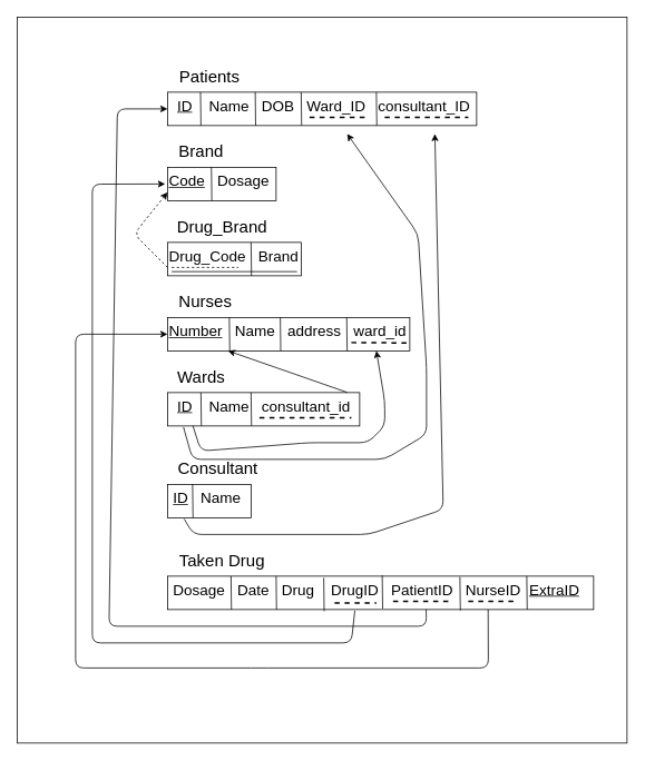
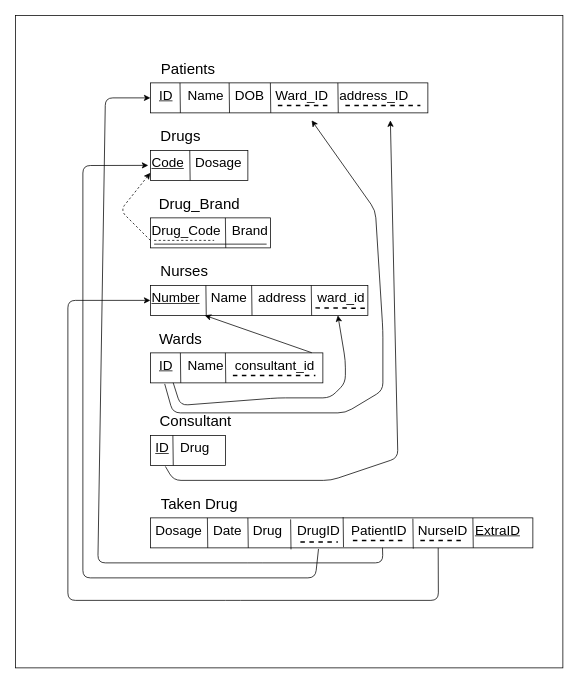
  <mxCell id="0" />
  <mxCell id="1" parent="0" />
  <mxCell id="2" value="" style="rounded=0;whiteSpace=wrap;html=1;" parent="1" vertex="1"><mxGeometry x="20" y="20" width="730" height="870" as="geometry" /></mxCell>
  <mxCell id="3" value="" style="rounded=0;whiteSpace=wrap;html=1;" parent="1" vertex="1"><mxGeometry x="200" y="110" width="370" height="40" as="geometry" /></mxCell>
  <mxCell id="4" value="Patients" style="text;html=1;align=center;verticalAlign=middle;resizable=0;points=[];autosize=1;fontSize=20;" parent="1" vertex="1"><mxGeometry x="200" y="70" width="100" height="40" as="geometry" /></mxCell>
- <mxCell id="5" value="Brand" style="text;html=1;align=center;verticalAlign=middle;resizable=0;points=[];autosize=1;fontSize=20;" parent="1" vertex="1"><mxGeometry x="200" y="160" width="80" height="40" as="geometry" /></mxCell>
+ <mxCell id="5" value="Drugs" style="text;html=1;align=center;verticalAlign=middle;resizable=0;points=[];autosize=1;fontSize=20;" parent="1" vertex="1"><mxGeometry x="200" y="160" width="80" height="40" as="geometry" /></mxCell>
  <mxCell id="6" value="Nurses" style="text;html=1;align=center;verticalAlign=middle;resizable=0;points=[];autosize=1;fontSize=20;" parent="1" vertex="1"><mxGeometry x="200" y="340" width="90" height="40" as="geometry" /></mxCell>
  <mxCell id="7" value="Wards" style="text;html=1;align=center;verticalAlign=middle;resizable=0;points=[];autosize=1;fontSize=20;" parent="1" vertex="1"><mxGeometry x="200" y="430" width="80" height="40" as="geometry" /></mxCell>
  <mxCell id="8" value="" style="rounded=0;whiteSpace=wrap;html=1;" parent="1" vertex="1"><mxGeometry x="200" y="200" width="130" height="40" as="geometry" /></mxCell>
  <mxCell id="9" value="" style="rounded=0;whiteSpace=wrap;html=1;" parent="1" vertex="1"><mxGeometry x="200" y="380" width="290" height="40" as="geometry" /></mxCell>
  <mxCell id="10" value="" style="rounded=0;whiteSpace=wrap;html=1;" parent="1" vertex="1"><mxGeometry x="200" y="470" width="230" height="40" as="geometry" /></mxCell>
- <mxCell id="11" value="&lt;u style=&quot;border-color: rgb(0, 0, 0); font-family: Helvetica; font-size: 18px; font-style: normal; font-variant-ligatures: normal; font-variant-caps: normal; font-weight: 400; letter-spacing: normal; orphans: 2; text-align: center; text-indent: 0px; text-transform: none; widows: 2; word-spacing: 0px; -webkit-text-stroke-width: 0px;&quot;&gt;ID&lt;/u&gt;&lt;span style=&quot;font-family: Helvetica; font-size: 18px; font-style: normal; font-variant-ligatures: normal; font-variant-caps: normal; font-weight: 400; letter-spacing: normal; orphans: 2; text-align: center; text-indent: 0px; text-transform: none; widows: 2; word-spacing: 0px; -webkit-text-stroke-width: 0px; text-decoration-thickness: initial; text-decoration-style: initial; text-decoration-color: initial; float: none; display: inline !important;&quot;&gt;&amp;nbsp; &amp;nbsp; Name&amp;nbsp; &amp;nbsp;DOB&amp;nbsp; &amp;nbsp;Ward_ID&amp;nbsp; &amp;nbsp;consultant_ID&lt;/span&gt;" style="text;whiteSpace=wrap;html=1;fontSize=18;labelBackgroundColor=none;fontColor=default;" parent="1" vertex="1"><mxGeometry x="210" y="110" width="420" height="40" as="geometry" /></mxCell>
+ <mxCell id="11" value="&lt;u style=&quot;border-color: rgb(0, 0, 0); font-family: Helvetica; font-size: 18px; font-style: normal; font-variant-ligatures: normal; font-variant-caps: normal; font-weight: 400; letter-spacing: normal; orphans: 2; text-align: center; text-indent: 0px; text-transform: none; widows: 2; word-spacing: 0px; -webkit-text-stroke-width: 0px;&quot;&gt;ID&lt;/u&gt;&lt;span style=&quot;font-family: Helvetica; font-size: 18px; font-style: normal; font-variant-ligatures: normal; font-variant-caps: normal; font-weight: 400; letter-spacing: normal; orphans: 2; text-align: center; text-indent: 0px; text-transform: none; widows: 2; word-spacing: 0px; -webkit-text-stroke-width: 0px; text-decoration-thickness: initial; text-decoration-style: initial; text-decoration-color: initial; float: none; display: inline !important;&quot;&gt;&amp;nbsp; &amp;nbsp; Name&amp;nbsp; &amp;nbsp;DOB&amp;nbsp; &amp;nbsp;Ward_ID&amp;nbsp; &amp;nbsp;address_ID&lt;/span&gt;" style="text;whiteSpace=wrap;html=1;fontSize=18;labelBackgroundColor=none;fontColor=default;" parent="1" vertex="1"><mxGeometry x="210" y="110" width="420" height="40" as="geometry" /></mxCell>
  <mxCell id="12" value="" style="endArrow=none;html=1;fontSize=18;" parent="1" edge="1"><mxGeometry width="50" height="50" relative="1" as="geometry"><mxPoint x="240" y="150" as="sourcePoint" /><mxPoint x="239.5" y="110" as="targetPoint" /></mxGeometry></mxCell>
  <mxCell id="13" value="" style="endArrow=none;html=1;fontSize=18;" parent="1" edge="1"><mxGeometry width="50" height="50" relative="1" as="geometry"><mxPoint x="305.5" y="150" as="sourcePoint" /><mxPoint x="305" y="110" as="targetPoint" /></mxGeometry></mxCell>
  <mxCell id="14" value="&lt;div style=&quot;text-align: center;&quot;&gt;&lt;span style=&quot;background-color: initial;&quot;&gt;&lt;u&gt;Code&lt;/u&gt;&amp;nbsp; &amp;nbsp;Dosage&lt;/span&gt;&lt;/div&gt;" style="text;whiteSpace=wrap;html=1;fontSize=18;" parent="1" vertex="1"><mxGeometry x="200" y="200" width="130" height="40" as="geometry" /></mxCell>
  <mxCell id="15" value="" style="endArrow=none;html=1;fontSize=18;" parent="1" edge="1"><mxGeometry width="50" height="50" relative="1" as="geometry"><mxPoint x="253" y="240" as="sourcePoint" /><mxPoint x="252.5" y="200" as="targetPoint" /></mxGeometry></mxCell>
  <mxCell id="16" value="Drug_Brand" style="text;html=1;align=center;verticalAlign=middle;resizable=0;points=[];autosize=1;fontSize=20;" parent="1" vertex="1"><mxGeometry x="200" y="250" width="130" height="40" as="geometry" /></mxCell>
  <mxCell id="17" value="" style="rounded=0;whiteSpace=wrap;html=1;" parent="1" vertex="1"><mxGeometry x="200" y="290" width="160" height="40" as="geometry" /></mxCell>
  <mxCell id="18" value="&lt;div style=&quot;text-align: center;&quot;&gt;&lt;span style=&quot;background-color: initial;&quot;&gt;Drug_Code&amp;nbsp; &amp;nbsp;Brand&lt;/span&gt;&lt;/div&gt;" style="text;whiteSpace=wrap;html=1;fontSize=18;" parent="1" vertex="1"><mxGeometry x="200" y="290" width="160" height="40" as="geometry" /></mxCell>
  <mxCell id="19" value="" style="endArrow=none;html=1;dashed=1;fontSize=18;" parent="1" edge="1"><mxGeometry width="50" height="50" relative="1" as="geometry"><mxPoint x="205" y="320" as="sourcePoint" /><mxPoint x="285" y="320" as="targetPoint" /></mxGeometry></mxCell>
  <mxCell id="20" value="" style="endArrow=none;html=1;fontSize=18;" parent="1" edge="1"><mxGeometry width="50" height="50" relative="1" as="geometry"><mxPoint x="300.5" y="330" as="sourcePoint" /><mxPoint x="300" y="290" as="targetPoint" /></mxGeometry></mxCell>
  <mxCell id="21" value="" style="endArrow=classic;html=1;fontSize=18;exitX=0;exitY=0.75;exitDx=0;exitDy=0;endFill=1;entryX=0;entryY=0.75;entryDx=0;entryDy=0;dashed=1;" parent="1" source="18" target="14" edge="1"><mxGeometry width="50" height="50" relative="1" as="geometry"><mxPoint x="170.5" y="310" as="sourcePoint" /><mxPoint x="160" y="220" as="targetPoint" /><Array as="points"><mxPoint x="160" y="280" /></Array></mxGeometry></mxCell>
  <mxCell id="22" value="" style="endArrow=none;html=1;fontSize=18;" parent="1" edge="1"><mxGeometry width="50" height="50" relative="1" as="geometry"><mxPoint x="205" y="325" as="sourcePoint" /><mxPoint x="355" y="325" as="targetPoint" /></mxGeometry></mxCell>
  <mxCell id="23" value="&lt;div style=&quot;text-align: center;&quot;&gt;&lt;span style=&quot;background-color: initial;&quot;&gt;&lt;u&gt;Number&lt;/u&gt;&amp;nbsp; &amp;nbsp;Name&amp;nbsp; &amp;nbsp;address&amp;nbsp; &amp;nbsp;ward_id&lt;/span&gt;&lt;/div&gt;" style="text;whiteSpace=wrap;html=1;fontSize=18;" parent="1" vertex="1"><mxGeometry x="200" y="380" width="290" height="40" as="geometry" /></mxCell>
  <mxCell id="24" value="" style="endArrow=none;html=1;fontSize=18;" parent="1" edge="1"><mxGeometry width="50" height="50" relative="1" as="geometry"><mxPoint x="274.5" y="420" as="sourcePoint" /><mxPoint x="274" y="380" as="targetPoint" /></mxGeometry></mxCell>
  <mxCell id="25" value="" style="endArrow=none;html=1;fontSize=18;" parent="1" edge="1"><mxGeometry width="50" height="50" relative="1" as="geometry"><mxPoint x="335.5" y="420" as="sourcePoint" /><mxPoint x="335" y="380" as="targetPoint" /></mxGeometry></mxCell>
  <mxCell id="26" value="&lt;div style=&quot;text-align: center;&quot;&gt;&lt;span style=&quot;background-color: initial;&quot;&gt;&lt;u&gt;ID&lt;/u&gt;&amp;nbsp; &amp;nbsp; Name&amp;nbsp; &amp;nbsp;consultant_id&lt;/span&gt;&lt;/div&gt;" style="text;whiteSpace=wrap;html=1;fontSize=18;" parent="1" vertex="1"><mxGeometry x="210" y="470" width="240" height="40" as="geometry" /></mxCell>
  <mxCell id="27" value="" style="endArrow=none;html=1;fontSize=18;" parent="1" edge="1"><mxGeometry width="50" height="50" relative="1" as="geometry"><mxPoint x="240.5" y="510" as="sourcePoint" /><mxPoint x="240" y="470" as="targetPoint" /></mxGeometry></mxCell>
  <mxCell id="28" value="" style="endArrow=none;html=1;dashed=1;fontSize=18;strokeWidth=2;" parent="1" edge="1"><mxGeometry width="50" height="50" relative="1" as="geometry"><mxPoint x="310" y="500" as="sourcePoint" /><mxPoint x="420" y="500" as="targetPoint" /></mxGeometry></mxCell>
  <mxCell id="29" value="" style="endArrow=none;html=1;fontSize=18;" parent="1" edge="1"><mxGeometry width="50" height="50" relative="1" as="geometry"><mxPoint x="300.5" y="510" as="sourcePoint" /><mxPoint x="300" y="470" as="targetPoint" /></mxGeometry></mxCell>
  <mxCell id="30" value="" style="endArrow=classic;html=1;fontSize=18;exitX=0.855;exitY=-0.005;exitDx=0;exitDy=0;endFill=1;exitPerimeter=0;entryX=0.25;entryY=1;entryDx=0;entryDy=0;" parent="1" source="26" target="23" edge="1"><mxGeometry width="50" height="50" relative="1" as="geometry"><mxPoint x="460" y="410" as="sourcePoint" /><mxPoint x="460" y="320" as="targetPoint" /><Array as="points" /></mxGeometry></mxCell>
  <mxCell id="31" value="" style="endArrow=none;html=1;fontSize=18;" parent="1" edge="1"><mxGeometry width="50" height="50" relative="1" as="geometry"><mxPoint x="360.5" y="150" as="sourcePoint" /><mxPoint x="360" y="110" as="targetPoint" /></mxGeometry></mxCell>
  <mxCell id="32" value="" style="endArrow=none;html=1;dashed=1;fontSize=18;strokeWidth=2;" parent="1" edge="1"><mxGeometry width="50" height="50" relative="1" as="geometry"><mxPoint x="370" y="140" as="sourcePoint" /><mxPoint x="440" y="140" as="targetPoint" /></mxGeometry></mxCell>
  <mxCell id="33" value="" style="endArrow=classic;html=1;fontSize=18;endFill=1;exitX=0.038;exitY=1.035;exitDx=0;exitDy=0;exitPerimeter=0;" parent="1" source="26" edge="1"><mxGeometry width="50" height="50" relative="1" as="geometry"><mxPoint x="220" y="520" as="sourcePoint" /><mxPoint x="415" y="160" as="targetPoint" /><Array as="points"><mxPoint x="230" y="550" /><mxPoint x="460" y="550" /><mxPoint x="510" y="520" /><mxPoint x="510" y="440" /><mxPoint x="500" y="280" /></Array></mxGeometry></mxCell>
  <mxCell id="34" value="Consultant" style="text;html=1;align=center;verticalAlign=middle;resizable=0;points=[];autosize=1;fontSize=20;" parent="1" vertex="1"><mxGeometry x="200" y="540" width="120" height="40" as="geometry" /></mxCell>
  <mxCell id="35" value="" style="rounded=0;whiteSpace=wrap;html=1;" parent="1" vertex="1"><mxGeometry x="200" y="580" width="100" height="40" as="geometry" /></mxCell>
- <mxCell id="36" value="&lt;div style=&quot;text-align: center;&quot;&gt;&lt;span style=&quot;background-color: initial;&quot;&gt;&lt;u&gt;ID&lt;/u&gt;&amp;nbsp; &amp;nbsp;Name&lt;/span&gt;&lt;/div&gt;" style="text;whiteSpace=wrap;html=1;fontSize=18;" parent="1" vertex="1"><mxGeometry x="205" y="580" width="120" height="40" as="geometry" /></mxCell>
+ <mxCell id="36" value="&lt;div style=&quot;text-align: center;&quot;&gt;&lt;span style=&quot;background-color: initial;&quot;&gt;&lt;u&gt;ID&lt;/u&gt;&amp;nbsp; &amp;nbsp;Drug&lt;/span&gt;&lt;/div&gt;" style="text;whiteSpace=wrap;html=1;fontSize=18;" parent="1" vertex="1"><mxGeometry x="205" y="580" width="120" height="40" as="geometry" /></mxCell>
  <mxCell id="37" value="" style="endArrow=none;html=1;fontSize=18;" parent="1" edge="1"><mxGeometry width="50" height="50" relative="1" as="geometry"><mxPoint x="230.5" y="620" as="sourcePoint" /><mxPoint x="230" y="580" as="targetPoint" /></mxGeometry></mxCell>
  <mxCell id="38" value="" style="endArrow=none;html=1;dashed=1;fontSize=18;strokeWidth=2;" parent="1" edge="1"><mxGeometry width="50" height="50" relative="1" as="geometry"><mxPoint x="460" y="140" as="sourcePoint" /><mxPoint x="560" y="140" as="targetPoint" /></mxGeometry></mxCell>
  <mxCell id="39" value="" style="endArrow=none;html=1;fontSize=18;" parent="1" edge="1"><mxGeometry width="50" height="50" relative="1" as="geometry"><mxPoint x="450.5" y="150" as="sourcePoint" /><mxPoint x="450" y="110" as="targetPoint" /></mxGeometry></mxCell>
  <mxCell id="40" value="" style="endArrow=classic;html=1;fontSize=18;endFill=1;exitX=0.038;exitY=1.035;exitDx=0;exitDy=0;exitPerimeter=0;" parent="1" edge="1"><mxGeometry width="50" height="50" relative="1" as="geometry"><mxPoint x="220" y="621.4" as="sourcePoint" /><mxPoint x="520" y="160" as="targetPoint" /><Array as="points"><mxPoint x="230.88" y="640" /><mxPoint x="440.88" y="640" /><mxPoint x="530" y="610" /></Array></mxGeometry></mxCell>
  <mxCell id="41" value="" style="endArrow=none;html=1;fontSize=18;" parent="1" edge="1"><mxGeometry width="50" height="50" relative="1" as="geometry"><mxPoint x="415" y="420" as="sourcePoint" /><mxPoint x="414.5" y="380" as="targetPoint" /></mxGeometry></mxCell>
  <mxCell id="42" value="" style="endArrow=none;html=1;dashed=1;fontSize=18;strokeWidth=2;" parent="1" edge="1"><mxGeometry width="50" height="50" relative="1" as="geometry"><mxPoint x="420" y="410" as="sourcePoint" /><mxPoint x="490" y="410.5" as="targetPoint" /></mxGeometry></mxCell>
  <mxCell id="43" value="" style="endArrow=classic;html=1;fontSize=18;endFill=1;exitX=0.085;exitY=0.995;exitDx=0;exitDy=0;exitPerimeter=0;entryX=0.862;entryY=1;entryDx=0;entryDy=0;entryPerimeter=0;" parent="1" source="26" target="23" edge="1"><mxGeometry width="50" height="50" relative="1" as="geometry"><mxPoint x="230" y="520" as="sourcePoint" /><mxPoint x="450" y="440" as="targetPoint" /><Array as="points"><mxPoint x="240" y="540" /><mxPoint x="370" y="530" /><mxPoint x="440" y="530" /><mxPoint x="460" y="510" /><mxPoint x="460" y="480" /></Array></mxGeometry></mxCell>
  <mxCell id="44" value="Taken Drug" style="text;html=1;align=center;verticalAlign=middle;resizable=0;points=[];autosize=1;fontSize=20;" parent="1" vertex="1"><mxGeometry x="200" y="650" width="130" height="40" as="geometry" /></mxCell>
  <mxCell id="45" value="" style="rounded=0;whiteSpace=wrap;html=1;" parent="1" vertex="1"><mxGeometry x="200" y="690" width="510" height="40" as="geometry" /></mxCell>
  <mxCell id="46" value="&lt;div style=&quot;text-align: center;&quot;&gt;Dosage&amp;nbsp; &amp;nbsp;Date&amp;nbsp; &amp;nbsp;Drug&amp;nbsp; &amp;nbsp; DrugID&amp;nbsp; &amp;nbsp;PatientID&amp;nbsp; &amp;nbsp;NurseID&amp;nbsp; &lt;u&gt;ExtraID&lt;/u&gt;&lt;/div&gt;" style="text;whiteSpace=wrap;html=1;fontSize=18;" parent="1" vertex="1"><mxGeometry x="205" y="690" width="505" height="40" as="geometry" /></mxCell>
  <mxCell id="47" value="" style="endArrow=none;html=1;fontSize=18;" parent="1" edge="1"><mxGeometry width="50" height="50" relative="1" as="geometry"><mxPoint x="276.5" y="730" as="sourcePoint" /><mxPoint x="276" y="690" as="targetPoint" /></mxGeometry></mxCell>
  <mxCell id="48" value="" style="endArrow=none;html=1;fontSize=18;" parent="1" edge="1"><mxGeometry width="50" height="50" relative="1" as="geometry"><mxPoint x="330.5" y="730" as="sourcePoint" /><mxPoint x="330" y="690" as="targetPoint" /></mxGeometry></mxCell>
  <mxCell id="49" value="" style="endArrow=none;html=1;fontSize=18;" parent="1" edge="1"><mxGeometry width="50" height="50" relative="1" as="geometry"><mxPoint x="387.5" y="732" as="sourcePoint" /><mxPoint x="387" y="692" as="targetPoint" /></mxGeometry></mxCell>
  <mxCell id="50" value="" style="endArrow=none;html=1;fontSize=18;" parent="1" edge="1"><mxGeometry width="50" height="50" relative="1" as="geometry"><mxPoint x="457.5" y="729" as="sourcePoint" /><mxPoint x="457" y="689" as="targetPoint" /></mxGeometry></mxCell>
  <mxCell id="51" value="" style="endArrow=none;html=1;fontSize=18;" parent="1" edge="1"><mxGeometry width="50" height="50" relative="1" as="geometry"><mxPoint x="550.5" y="731" as="sourcePoint" /><mxPoint x="550" y="691" as="targetPoint" /></mxGeometry></mxCell>
  <mxCell id="52" value="" style="endArrow=none;html=1;dashed=1;fontSize=18;strokeWidth=2;" parent="1" edge="1"><mxGeometry width="50" height="50" relative="1" as="geometry"><mxPoint x="400" y="722" as="sourcePoint" /><mxPoint x="450" y="722" as="targetPoint" /></mxGeometry></mxCell>
  <mxCell id="53" value="" style="endArrow=none;html=1;dashed=1;fontSize=18;strokeWidth=2;" parent="1" edge="1"><mxGeometry width="50" height="50" relative="1" as="geometry"><mxPoint x="470" y="720" as="sourcePoint" /><mxPoint x="540" y="720" as="targetPoint" /></mxGeometry></mxCell>
  <mxCell id="54" value="" style="endArrow=none;html=1;dashed=1;fontSize=18;strokeWidth=2;" parent="1" edge="1"><mxGeometry width="50" height="50" relative="1" as="geometry"><mxPoint x="560" y="720" as="sourcePoint" /><mxPoint x="620" y="720" as="targetPoint" /></mxGeometry></mxCell>
  <mxCell id="55" value="" style="endArrow=none;html=1;fontSize=18;" parent="1" edge="1"><mxGeometry width="50" height="50" relative="1" as="geometry"><mxPoint x="630.5" y="730" as="sourcePoint" /><mxPoint x="630" y="690" as="targetPoint" /></mxGeometry></mxCell>
  <mxCell id="56" value="" style="edgeStyle=none;orthogonalLoop=1;jettySize=auto;html=1;strokeWidth=1;fontSize=18;endArrow=classic;endFill=1;entryX=0;entryY=0.5;entryDx=0;entryDy=0;exitX=0.603;exitY=0.995;exitDx=0;exitDy=0;exitPerimeter=0;" parent="1" source="46" target="3" edge="1"><mxGeometry width="100" relative="1" as="geometry"><mxPoint x="500" y="670" as="sourcePoint" /><mxPoint x="440" y="320" as="targetPoint" /><Array as="points"><mxPoint x="510" y="750" /><mxPoint x="340" y="750" /><mxPoint x="130" y="750" /><mxPoint x="140" y="130" /></Array></mxGeometry></mxCell>
  <mxCell id="57" value="" style="edgeStyle=none;orthogonalLoop=1;jettySize=auto;html=1;strokeWidth=1;fontSize=18;endArrow=classic;endFill=1;entryX=0.042;entryY=0.995;entryDx=0;entryDy=0;entryPerimeter=0;exitX=0.434;exitY=1.035;exitDx=0;exitDy=0;exitPerimeter=0;" parent="1" source="46" edge="1"><mxGeometry width="100" relative="1" as="geometry"><mxPoint x="479.515" y="800" as="sourcePoint" /><mxPoint x="197.22" y="220" as="targetPoint" /><Array as="points"><mxPoint x="420" y="770" /><mxPoint x="110" y="770" /><mxPoint x="110" y="220.2" /></Array></mxGeometry></mxCell>
  <mxCell id="58" value="" style="edgeStyle=none;orthogonalLoop=1;jettySize=auto;html=1;strokeWidth=1;fontSize=18;endArrow=classic;endFill=1;entryX=0;entryY=0.5;entryDx=0;entryDy=0;exitX=0.75;exitY=1;exitDx=0;exitDy=0;" parent="1" source="46" edge="1"><mxGeometry width="100" relative="1" as="geometry"><mxPoint x="560" y="740" as="sourcePoint" /><mxPoint x="200" y="400" as="targetPoint" /><Array as="points"><mxPoint x="584" y="800" /><mxPoint x="310" y="800" /><mxPoint x="90" y="800" /><mxPoint x="90" y="400" /></Array></mxGeometry></mxCell>
